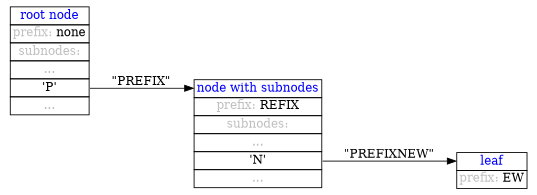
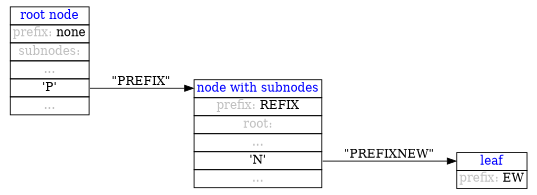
  digraph {
    rankdir=LR
    node [shape=none]
    edge [headport=port1 tailport=port5]
    n1 [label=<<table border="0" cellspacing="0"> 			<tr><td port="port1" border="1"><font color="blue">root node</font></td></tr> 			<tr><td port="port2" border="1"><font color="gray">prefix:</font> none</td></tr> 			<tr><td port="port3" border="1"><font color="gray">subnodes:</font></td></tr> 			<tr><td port="port4" border="1"><font color="gray">...</font></td></tr> 			<tr><td port="port5" border="1">'P'</td></tr> 			<tr><td port="port6" border="1"><font color="gray">...</font></td></tr> 		</table>>]
-   n2 [label=<<table border="0" cellspacing="0"> 			<tr><td port="port1" border="1"><font color="blue">node with subnodes</font></td></tr> 			<tr><td port="port2" border="1"><font color="gray">prefix:</font> REFIX</td></tr> 			<tr><td port="port3" border="1"><font color="gray">subnodes:</font></td></tr> 			<tr><td port="port4" border="1"><font color="gray">...</font></td></tr> 			<tr><td port="port5" border="1">'N'</td></tr> 			<tr><td port="port6" border="1"><font color="gray">...</font></td></tr> 		</table>>]
+   n2 [label=<<table border="0" cellspacing="0"> 			<tr><td port="port1" border="1"><font color="blue">node with subnodes</font></td></tr> 			<tr><td port="port2" border="1"><font color="gray">prefix:</font> REFIX</td></tr> 			<tr><td port="port3" border="1"><font color="gray">root:</font></td></tr> 			<tr><td port="port4" border="1"><font color="gray">...</font></td></tr> 			<tr><td port="port5" border="1">'N'</td></tr> 			<tr><td port="port6" border="1"><font color="gray">...</font></td></tr> 		</table>>]
    n3 [label=<<table border="0" cellspacing="0"> 			<tr><td port="port1" border="1"><font color="blue">leaf</font></td></tr> 			<tr><td port="port2" border="1"><font color="gray">prefix:</font> EW</td></tr> 		</table>>]
    n1 -> n2 [label="\"PREFIX\""]
    n2 -> n3 [label="\"PREFIXNEW\""]
  }
